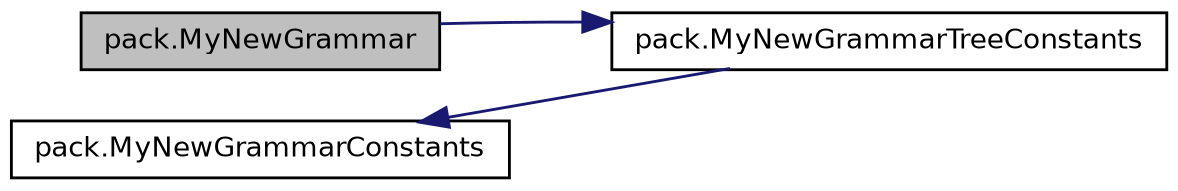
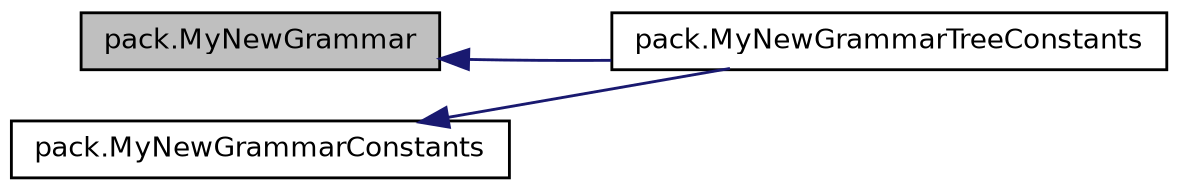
  digraph {
    rankdir=LR
    node [color=black fillcolor=white fontname=Helvetica fontsize=10 shape=record style=filled]
    edge [color=midnightblue dir=back fontname=Helvetica fontsize=10 labelfontname=Helvetica labelfontsize=10 style=solid]
    n1 [fillcolor=grey75 fontcolor=black height=0.2 label="pack.MyNewGrammar" width=0.4]
    n2 [height=0.2 label="pack.MyNewGrammarTreeConstants" width=0.4]
    n3 [height=0.2 label="pack.MyNewGrammarConstants" width=0.4]
-   n2 -> n1
+   n1 -> n2
    n3 -> n2
  }
